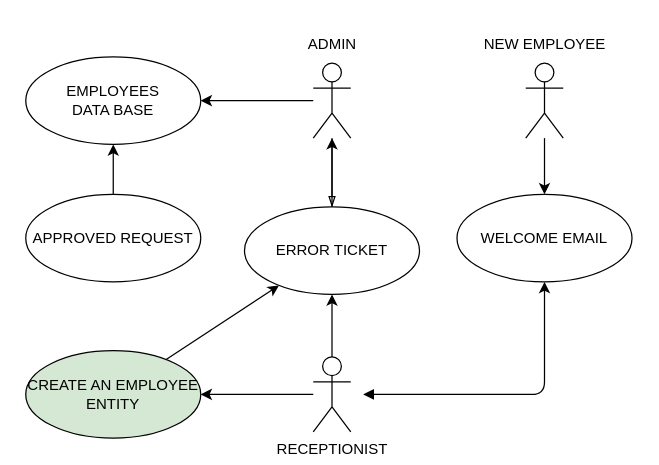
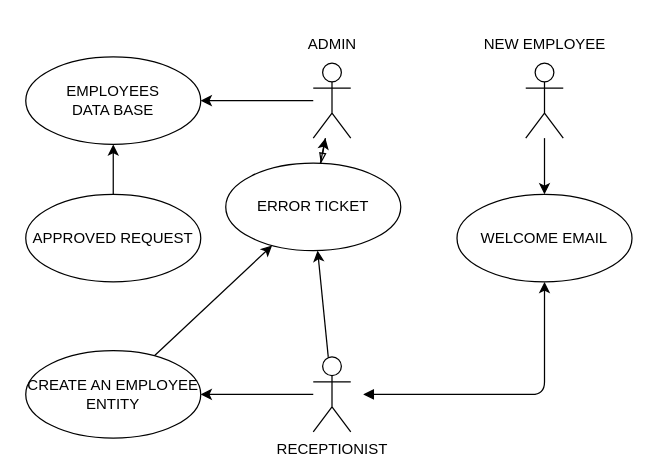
  <mxCell id="0" />
  <mxCell id="1" parent="0" />
  <mxCell id="2" value="" style="edgeStyle=none;html=1;" parent="1" source="4" target="5" edge="1"><mxGeometry relative="1" as="geometry" /></mxCell>
  <mxCell id="3" value="" style="edgeStyle=none;html=1;endArrow=blockThin;endFill=0;" parent="1" source="4" target="17" edge="1"><mxGeometry relative="1" as="geometry" /></mxCell>
  <mxCell id="4" value="" style="shape=umlActor;verticalLabelPosition=bottom;verticalAlign=top;html=1;" parent="1" vertex="1"><mxGeometry x="250" y="50" width="30" height="60" as="geometry" /></mxCell>
  <mxCell id="5" value="EMPLOYEES&lt;br&gt;DATA BASE" style="ellipse;whiteSpace=wrap;html=1;" parent="1" vertex="1"><mxGeometry x="20" y="45" width="140" height="70" as="geometry" /></mxCell>
  <mxCell id="6" value="" style="edgeStyle=none;html=1;" parent="1" source="8" target="10" edge="1"><mxGeometry relative="1" as="geometry" /></mxCell>
  <mxCell id="7" value="" style="edgeStyle=none;html=1;" parent="1" source="8" target="17" edge="1"><mxGeometry relative="1" as="geometry" /></mxCell>
  <mxCell id="8" value="RECEPTIONIST" style="shape=umlActor;verticalLabelPosition=bottom;verticalAlign=top;html=1;" parent="1" vertex="1"><mxGeometry x="250" y="285" width="30" height="60" as="geometry" /></mxCell>
  <mxCell id="9" value="" style="edgeStyle=none;html=1;" parent="1" source="10" target="17" edge="1"><mxGeometry relative="1" as="geometry" /></mxCell>
- <mxCell id="10" value="CREATE AN EMPLOYEE ENTITY" style="ellipse;whiteSpace=wrap;html=1;fillColor=#d5e8d4;" parent="1" vertex="1"><mxGeometry x="20" y="280" width="140" height="70" as="geometry" /></mxCell>
+ <mxCell id="10" value="CREATE AN EMPLOYEE ENTITY" style="ellipse;whiteSpace=wrap;html=1;" parent="1" vertex="1"><mxGeometry x="20" y="280" width="140" height="70" as="geometry" /></mxCell>
  <mxCell id="11" value="" style="edgeStyle=none;html=1;" parent="1" source="12" target="5" edge="1"><mxGeometry relative="1" as="geometry" /></mxCell>
  <mxCell id="12" value="APPROVED REQUEST" style="ellipse;whiteSpace=wrap;html=1;" parent="1" vertex="1"><mxGeometry x="20" y="155" width="140" height="70" as="geometry" /></mxCell>
  <mxCell id="13" value="" style="edgeStyle=none;html=1;" parent="1" source="14" target="15" edge="1"><mxGeometry relative="1" as="geometry" /></mxCell>
  <mxCell id="14" value="" style="shape=umlActor;verticalLabelPosition=bottom;verticalAlign=top;html=1;" parent="1" vertex="1"><mxGeometry x="420" y="50" width="30" height="60" as="geometry" /></mxCell>
  <mxCell id="15" value="WELCOME EMAIL" style="ellipse;whiteSpace=wrap;html=1;" parent="1" vertex="1"><mxGeometry x="365" y="155" width="140" height="70" as="geometry" /></mxCell>
  <mxCell id="16" value="" style="edgeStyle=none;html=1;" parent="1" source="17" target="4" edge="1"><mxGeometry relative="1" as="geometry" /></mxCell>
- <mxCell id="17" value="ERROR TICKET" style="ellipse;whiteSpace=wrap;html=1;" parent="1" vertex="1"><mxGeometry x="195" y="165" width="140" height="70" as="geometry" /></mxCell>
+ <mxCell id="17" value="ERROR TICKET" style="ellipse;whiteSpace=wrap;html=1;" parent="1" vertex="1"><mxGeometry x="180" y="130" width="140" height="70" as="geometry" /></mxCell>
  <mxCell id="18" value="ADMIN" style="text;html=1;align=center;verticalAlign=middle;resizable=0;points=[];autosize=1;strokeColor=none;fillColor=none;" parent="1" vertex="1"><mxGeometry x="235" y="20" width="60" height="30" as="geometry" /></mxCell>
  <mxCell id="19" style="edgeStyle=none;html=1;entryX=0.5;entryY=1;entryDx=0;entryDy=0;rounded=1;shadow=0;startArrow=block;startFill=1;" parent="1" target="15" edge="1"><mxGeometry relative="1" as="geometry"><mxPoint x="440" y="305" as="targetPoint" /><mxPoint x="290" y="315" as="sourcePoint" /><Array as="points"><mxPoint x="435" y="315" /></Array></mxGeometry></mxCell>
  <mxCell id="20" value="NEW EMPLOYEE" style="text;html=1;align=center;verticalAlign=middle;resizable=0;points=[];autosize=1;strokeColor=none;fillColor=none;" parent="1" vertex="1"><mxGeometry x="375" y="20" width="120" height="30" as="geometry" /></mxCell>
